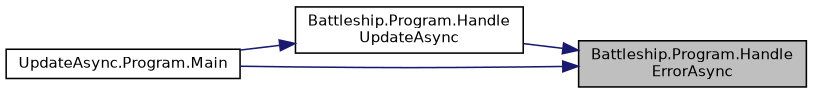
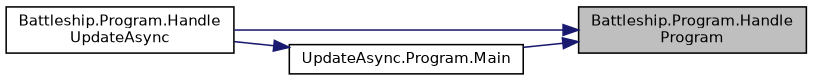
  digraph {
    rankdir=RL
    node [color=black fillcolor=white fontname=Helvetica fontsize=10 shape=record style=filled]
    edge [color=midnightblue dir=back fontname=Helvetica fontsize=10 labelfontname=Helvetica labelfontsize=10 style=solid]
-   n1 [fillcolor=grey75 fontcolor=black height=0.2 label="Battleship.Program.Handle\lErrorAsync" width=0.4]
+   n1 [fillcolor=grey75 fontcolor=black height=0.2 label="Battleship.Program.Handle\lProgram" width=0.4]
    n2 [height=0.2 label="Battleship.Program.Handle\lUpdateAsync" width=0.4]
    n3 [height=0.2 label="UpdateAsync.Program.Main" width=0.4]
    n1 -> n2
    n1 -> n3
-   n2 -> n3
+   n3 -> n2
  }
